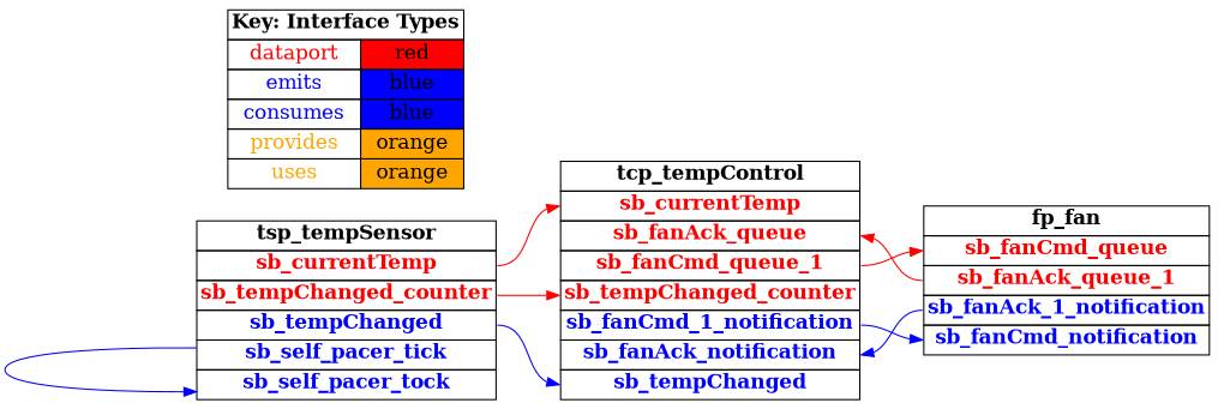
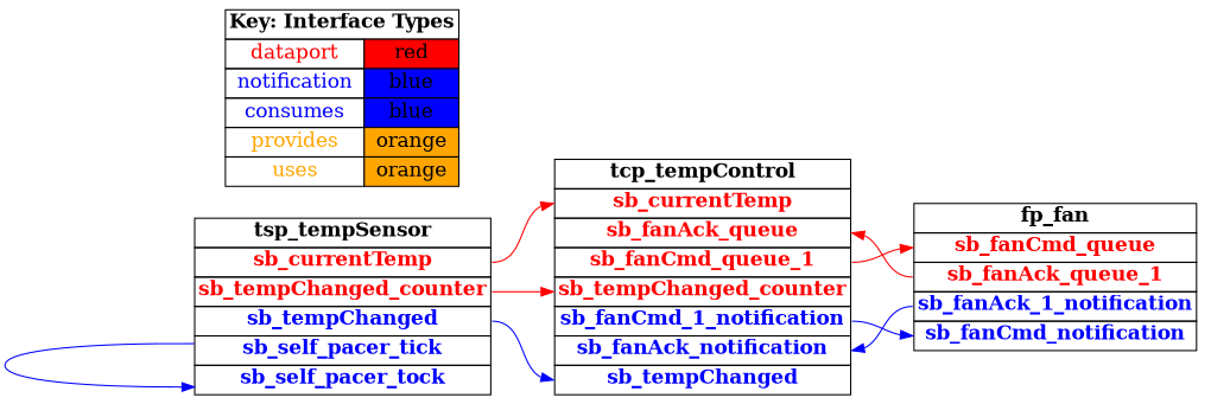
  digraph {
    rankdir=LR
    node [fontsize=16 shape=plaintext]
    edge [color=blue]
    n1 [label=<     <TABLE BORDER="0" CELLBORDER="1" CELLSPACING="0">       <TR><TD><B>tsp_tempSensor</B></TD></TR>       <TR><TD PORT="sb_currentTemp"><FONT COLOR="red"><B>sb_currentTemp</B></FONT></TD></TR>       <TR><TD PORT="sb_tempChanged_counter"><FONT COLOR="red"><B>sb_tempChanged_counter</B></FONT></TD></TR>       <TR><TD PORT="sb_tempChanged"><FONT COLOR="blue"><B>sb_tempChanged</B></FONT></TD></TR>       <TR><TD PORT="sb_self_pacer_tick"><FONT COLOR="blue"><B>sb_self_pacer_tick</B></FONT></TD></TR>       <TR><TD PORT="sb_self_pacer_tock"><FONT COLOR="blue"><B>sb_self_pacer_tock</B></FONT></TD></TR>"     </TABLE>   >]
    n2 [label=<     <TABLE BORDER="0" CELLBORDER="1" CELLSPACING="0">       <TR><TD><B>tcp_tempControl</B></TD></TR>       <TR><TD PORT="sb_currentTemp"><FONT COLOR="red"><B>sb_currentTemp</B></FONT></TD></TR>       <TR><TD PORT="sb_fanAck_queue"><FONT COLOR="red"><B>sb_fanAck_queue</B></FONT></TD></TR>       <TR><TD PORT="sb_fanCmd_queue_1"><FONT COLOR="red"><B>sb_fanCmd_queue_1</B></FONT></TD></TR>       <TR><TD PORT="sb_tempChanged_counter"><FONT COLOR="red"><B>sb_tempChanged_counter</B></FONT></TD></TR>       <TR><TD PORT="sb_fanCmd_1_notification"><FONT COLOR="blue"><B>sb_fanCmd_1_notification</B></FONT></TD></TR>       <TR><TD PORT="sb_fanAck_notification"><FONT COLOR="blue"><B>sb_fanAck_notification</B></FONT></TD></TR>       <TR><TD PORT="sb_tempChanged"><FONT COLOR="blue"><B>sb_tempChanged</B></FONT></TD></TR>"     </TABLE>   >]
    n3 [label=<     <TABLE BORDER="0" CELLBORDER="1" CELLSPACING="0">       <TR><TD><B>fp_fan</B></TD></TR>       <TR><TD PORT="sb_fanCmd_queue"><FONT COLOR="red"><B>sb_fanCmd_queue</B></FONT></TD></TR>       <TR><TD PORT="sb_fanAck_queue_1"><FONT COLOR="red"><B>sb_fanAck_queue_1</B></FONT></TD></TR>       <TR><TD PORT="sb_fanAck_1_notification"><FONT COLOR="blue"><B>sb_fanAck_1_notification</B></FONT></TD></TR>       <TR><TD PORT="sb_fanCmd_notification"><FONT COLOR="blue"><B>sb_fanCmd_notification</B></FONT></TD></TR>"     </TABLE>   >]
-   n4 [label=<    <TABLE BORDER="0" CELLBORDER="1" CELLSPACING="0">      <TR><TD COLSPAN="2"><B>Key: Interface Types</B></TD></TR>      <TR><TD><FONT COLOR="red">dataport</FONT></TD><TD BGCOLOR="red">red</TD></TR>      <TR><TD><FONT COLOR="blue">emits</FONT></TD><TD BGCOLOR="blue">blue</TD></TR>      <TR><TD><FONT COLOR="blue">consumes</FONT></TD><TD BGCOLOR="blue">blue</TD></TR>      <TR><TD><FONT COLOR="orange">provides</FONT></TD><TD BGCOLOR="orange">orange</TD></TR>      <TR><TD><FONT COLOR="orange">uses</FONT></TD><TD BGCOLOR="orange">orange</TD></TR>    </TABLE>   >]
+   n4 [label=<    <TABLE BORDER="0" CELLBORDER="1" CELLSPACING="0">      <TR><TD COLSPAN="2"><B>Key: Interface Types</B></TD></TR>      <TR><TD><FONT COLOR="red">dataport</FONT></TD><TD BGCOLOR="red">red</TD></TR>      <TR><TD><FONT COLOR="blue">notification</FONT></TD><TD BGCOLOR="blue">blue</TD></TR>      <TR><TD><FONT COLOR="blue">consumes</FONT></TD><TD BGCOLOR="blue">blue</TD></TR>      <TR><TD><FONT COLOR="orange">provides</FONT></TD><TD BGCOLOR="orange">orange</TD></TR>      <TR><TD><FONT COLOR="orange">uses</FONT></TD><TD BGCOLOR="orange">orange</TD></TR>    </TABLE>   >]
    n1 -> n1 [headport=sb_self_pacer_tock tailport=sb_self_pacer_tick]
    n1 -> n2 [color=red headport=sb_currentTemp tailport=sb_currentTemp]
    n1 -> n2 [headport=sb_tempChanged tailport=sb_tempChanged]
    n1 -> n2 [color=red headport=sb_tempChanged_counter tailport=sb_tempChanged_counter]
    n2 -> n3 [headport=sb_fanCmd_notification tailport=sb_fanCmd_1_notification]
    n2 -> n3 [color=red headport=sb_fanCmd_queue tailport=sb_fanCmd_queue_1]
    n3 -> n2 [headport=sb_fanAck_notification tailport=sb_fanAck_1_notification]
    n3 -> n2 [color=red headport=sb_fanAck_queue tailport=sb_fanAck_queue_1]
  }
